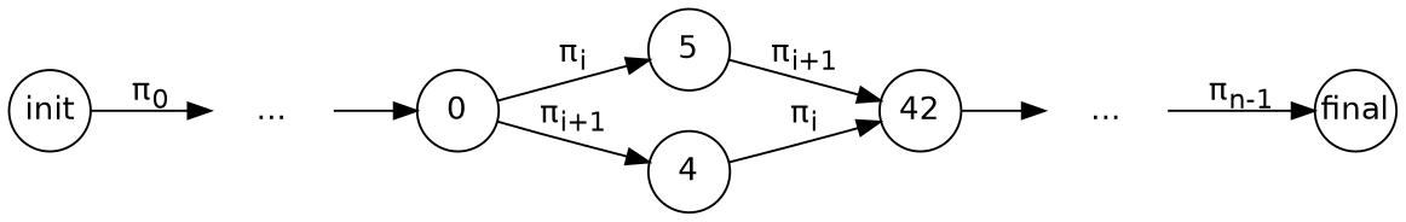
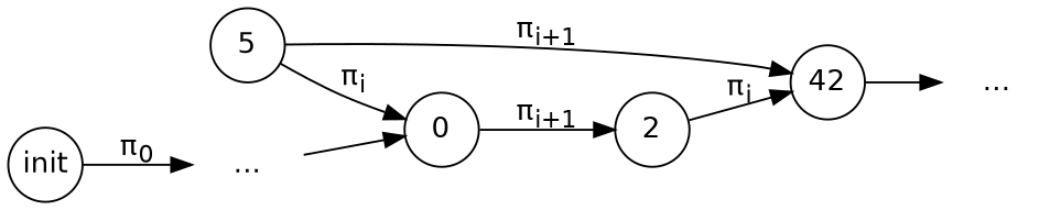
  digraph {
    fontname="DejaVu Sans"
    rankdir=LR
    node [fixedsize=true fontname="DejaVu Sans" shape=circle]
    edge [fontname="DejaVu Sans"]
    n1 [label="..." shape=none]
    0
    n3 [label=5]
-   2 [label=4]
+   2
    n5 [label="..." shape=none]
-   final
    init
    n8 [label=42]
    n1 -> 0
-   0 -> n3 [label=<&#960;<sub>i</sub>>]
+   n3 -> 0 [label=<&#960;<sub>i</sub>>]
    0 -> 2 [label=<&#960;<sub>i+1</sub>>]
    n3 -> n8 [label=<&#960;<sub>i+1</sub>>]
    2 -> n8 [label=<&#960;<sub>i</sub>>]
-   n5 -> final [label=<&#960;<sub>n-1</sub>>]
    init -> n1 [label=<&#960;<sub>0</sub>>]
    n8 -> n5
  }
